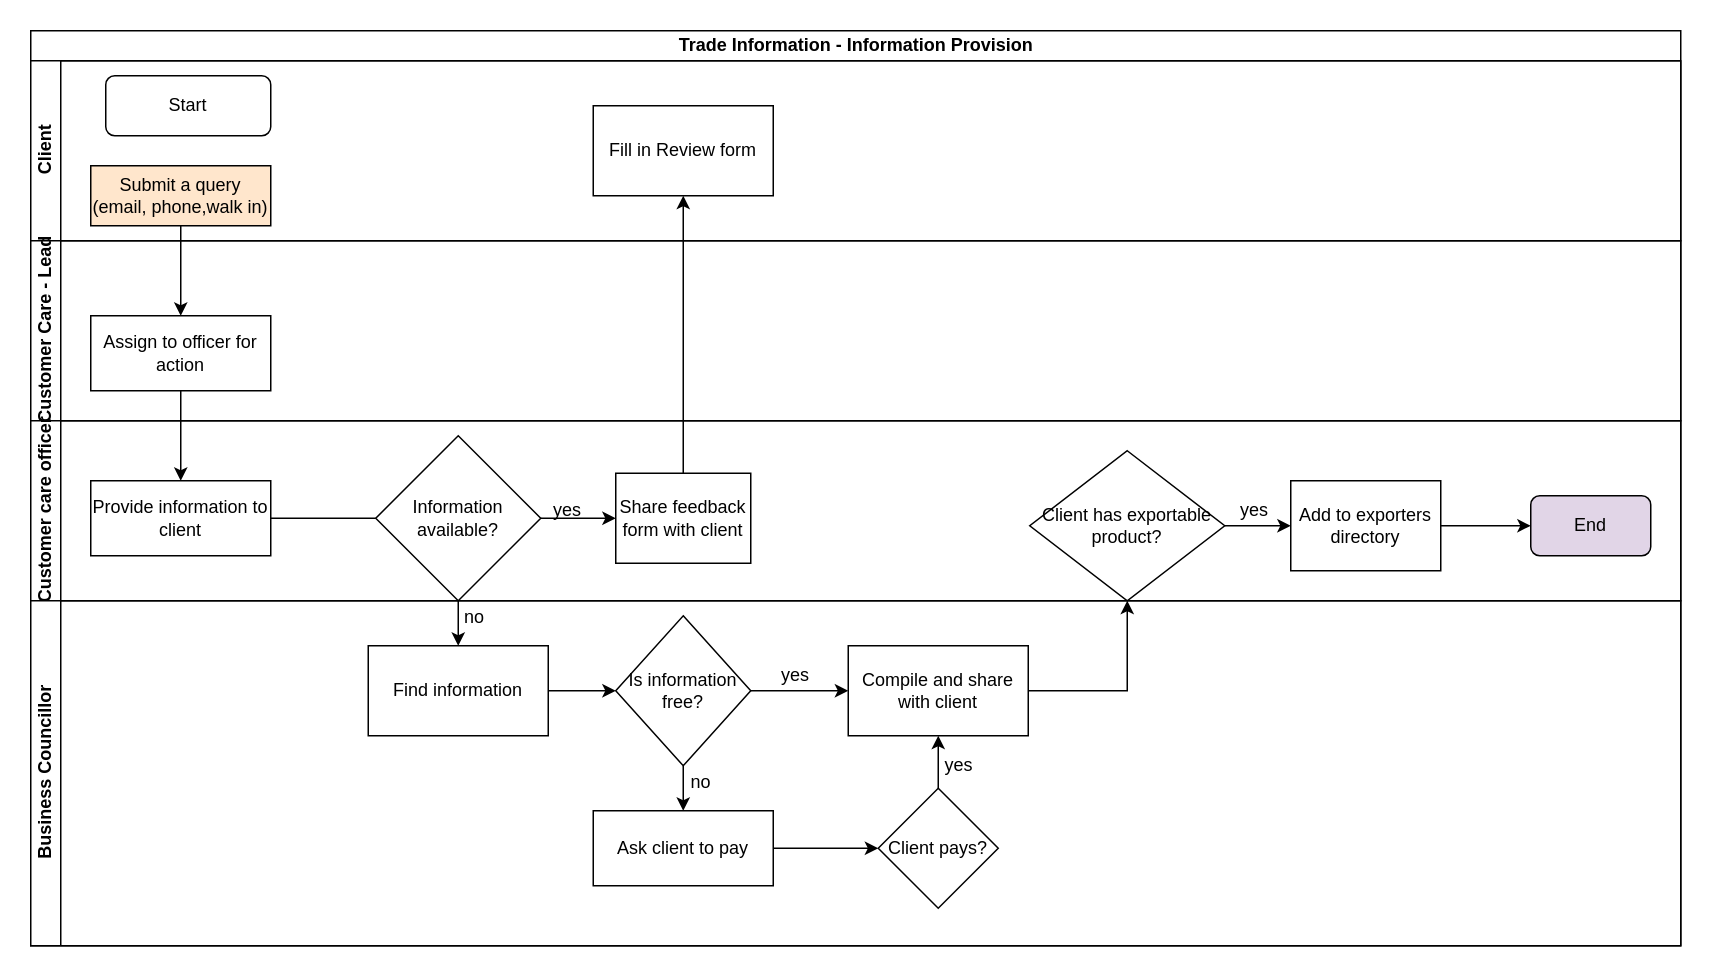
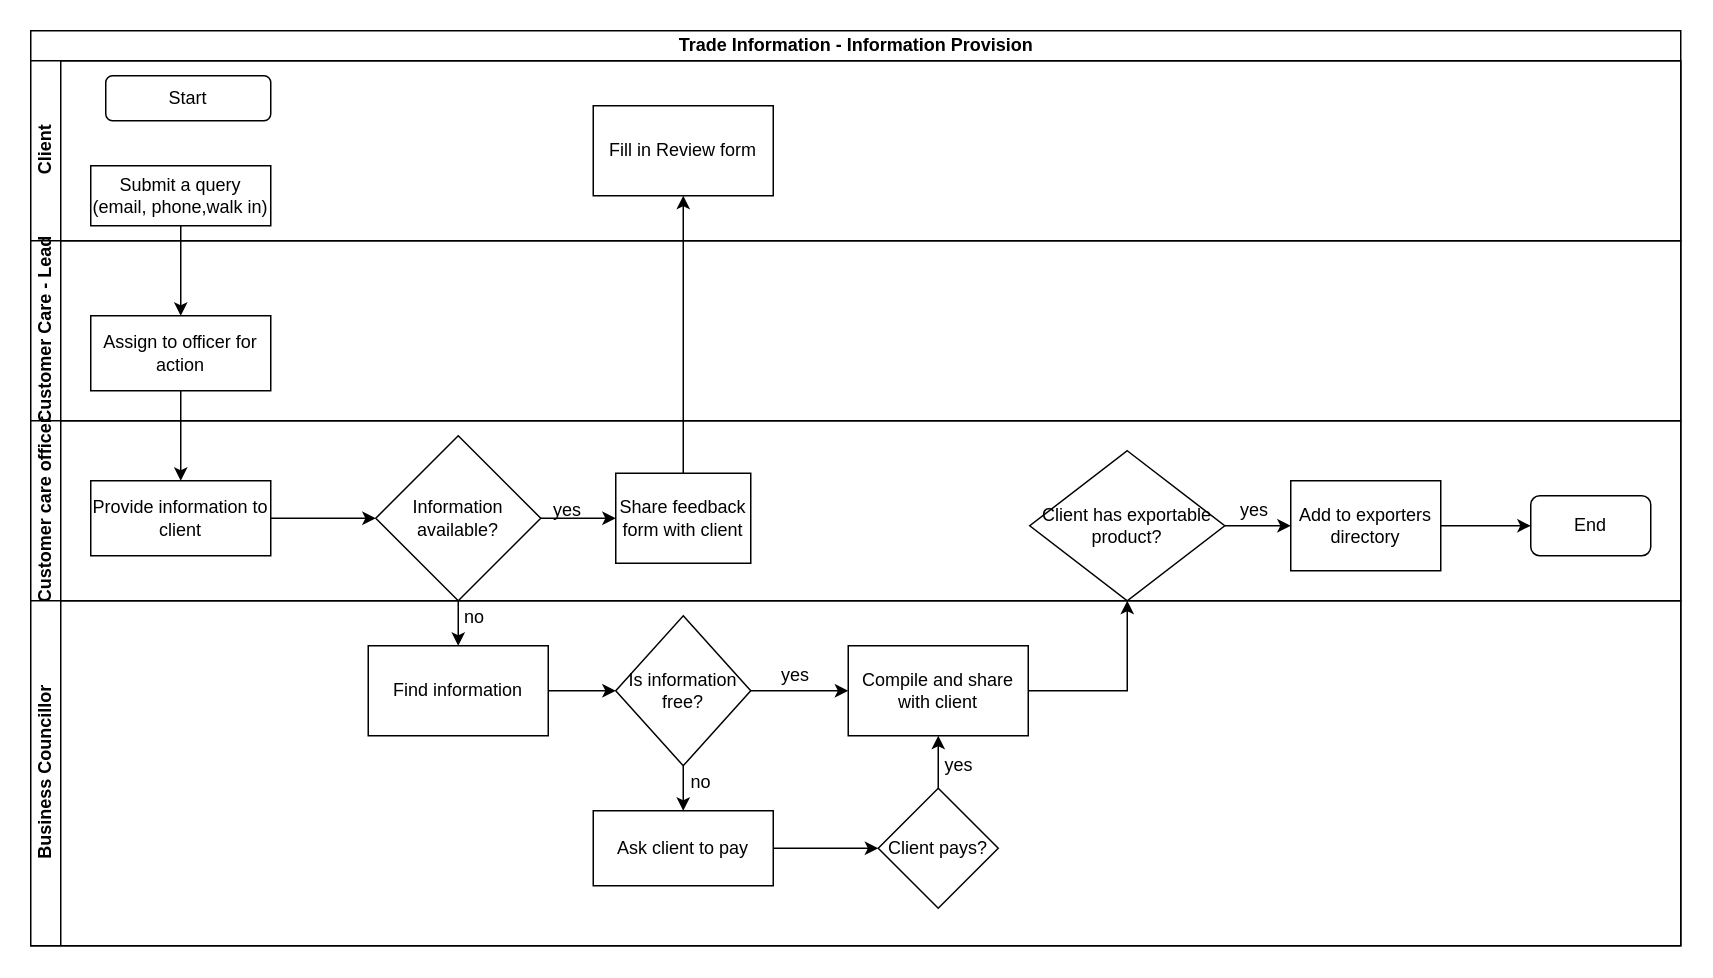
  <mxCell id="0" />
  <mxCell id="1" parent="0" />
  <mxCell id="2" value="Trade Information - Information Provision" style="swimlane;html=1;childLayout=stackLayout;resizeParent=1;resizeParentMax=0;horizontal=1;startSize=20;horizontalStack=0;" vertex="1" parent="1"><mxGeometry x="20" y="20" width="1100" height="610" as="geometry" /></mxCell>
  <mxCell id="3" value="Client" style="swimlane;html=1;startSize=20;horizontal=0;" vertex="1" parent="2"><mxGeometry y="20" width="1100" height="120" as="geometry" /></mxCell>
- <mxCell id="4" value="Start" style="rounded=1;whiteSpace=wrap;html=1;" vertex="1" parent="3"><mxGeometry x="50" y="10" width="110" height="40" as="geometry" /></mxCell>
+ <mxCell id="4" value="Start" style="rounded=1;whiteSpace=wrap;html=1;" vertex="1" parent="3"><mxGeometry x="50" y="10" width="110" height="30" as="geometry" /></mxCell>
  <mxCell id="5" value="Fill in Review form" style="whiteSpace=wrap;html=1;rounded=0;" vertex="1" parent="3"><mxGeometry x="375" y="30" width="120" height="60" as="geometry" /></mxCell>
  <mxCell id="6" value="Customer Care - Lead" style="swimlane;html=1;startSize=20;horizontal=0;" vertex="1" parent="2"><mxGeometry y="140" width="1100" height="120" as="geometry" /></mxCell>
  <mxCell id="7" value="Customer care officer" style="swimlane;html=1;startSize=20;horizontal=0;" vertex="1" parent="2"><mxGeometry y="260" width="1100" height="120" as="geometry" /></mxCell>
  <mxCell id="8" value="yes" style="text;html=1;strokeColor=none;fillColor=none;align=center;verticalAlign=middle;whiteSpace=wrap;rounded=0;" vertex="1" parent="7"><mxGeometry x="338" y="50" width="40" height="20" as="geometry" /></mxCell>
  <mxCell id="9" value="Client has exportable product?" style="rhombus;whiteSpace=wrap;html=1;rounded=0;" vertex="1" parent="7"><mxGeometry x="666" y="20" width="130" height="100" as="geometry" /></mxCell>
- <mxCell id="10" value="End" style="rounded=1;whiteSpace=wrap;html=1;fillColor=#e1d5e7;" vertex="1" parent="7"><mxGeometry x="1000" y="50" width="80" height="40" as="geometry" /></mxCell>
+ <mxCell id="10" value="End" style="rounded=1;whiteSpace=wrap;html=1;" vertex="1" parent="7"><mxGeometry x="1000" y="50" width="80" height="40" as="geometry" /></mxCell>
  <mxCell id="11" value="yes" style="text;html=1;strokeColor=none;fillColor=none;align=center;verticalAlign=middle;whiteSpace=wrap;rounded=0;" vertex="1" parent="7"><mxGeometry x="796" y="50" width="40" height="20" as="geometry" /></mxCell>
  <mxCell id="12" value="Business Councillor" style="swimlane;html=1;startSize=20;horizontal=0;" vertex="1" parent="2"><mxGeometry y="380" width="1100" height="230" as="geometry" /></mxCell>
  <mxCell id="13" value="Find information" style="whiteSpace=wrap;html=1;rounded=0;" vertex="1" parent="12"><mxGeometry x="225" y="30" width="120" height="60" as="geometry" /></mxCell>
  <mxCell id="14" value="no" style="text;html=1;strokeColor=none;fillColor=none;align=center;verticalAlign=middle;whiteSpace=wrap;rounded=0;" vertex="1" parent="12"><mxGeometry x="276" y="1" width="40" height="20" as="geometry" /></mxCell>
  <mxCell id="15" value="yes" style="text;html=1;strokeColor=none;fillColor=none;align=center;verticalAlign=middle;whiteSpace=wrap;rounded=0;" vertex="1" parent="12"><mxGeometry x="490" y="40" width="40" height="20" as="geometry" /></mxCell>
  <mxCell id="16" value="yes" style="text;html=1;strokeColor=none;fillColor=none;align=center;verticalAlign=middle;whiteSpace=wrap;rounded=0;" vertex="1" parent="12"><mxGeometry x="599" y="100" width="40" height="20" as="geometry" /></mxCell>
  <mxCell id="17" value="Client pays?" style="rhombus;whiteSpace=wrap;html=1;rounded=0;" vertex="1" parent="12"><mxGeometry x="565" y="125" width="80" height="80" as="geometry" /></mxCell>
  <mxCell id="18" value="Ask client to pay" style="whiteSpace=wrap;html=1;rounded=0;" vertex="1" parent="12"><mxGeometry x="375" y="140" width="120" height="50" as="geometry" /></mxCell>
  <mxCell id="19" value="" style="edgeStyle=orthogonalEdgeStyle;rounded=0;orthogonalLoop=1;jettySize=auto;html=1;" edge="1" parent="12" source="18" target="17"><mxGeometry relative="1" as="geometry" /></mxCell>
  <mxCell id="20" value="no" style="text;html=1;strokeColor=none;fillColor=none;align=center;verticalAlign=middle;whiteSpace=wrap;rounded=0;" vertex="1" parent="12"><mxGeometry x="427" y="111" width="40" height="20" as="geometry" /></mxCell>
  <mxCell id="21" value="" style="edgeStyle=orthogonalEdgeStyle;rounded=0;orthogonalLoop=1;jettySize=auto;html=1;" edge="1" parent="1" source="22" target="24"><mxGeometry relative="1" as="geometry" /></mxCell>
- <mxCell id="22" value="Submit a query (email, phone,walk in)" style="rounded=0;whiteSpace=wrap;html=1;fillColor=#ffe6cc;" vertex="1" parent="1"><mxGeometry x="60" y="110" width="120" height="40" as="geometry" /></mxCell>
+ <mxCell id="22" value="Submit a query (email, phone,walk in)" style="rounded=0;whiteSpace=wrap;html=1;" vertex="1" parent="1"><mxGeometry x="60" y="110" width="120" height="40" as="geometry" /></mxCell>
  <mxCell id="23" value="" style="edgeStyle=orthogonalEdgeStyle;rounded=0;orthogonalLoop=1;jettySize=auto;html=1;" edge="1" parent="1" source="24" target="26"><mxGeometry relative="1" as="geometry" /></mxCell>
  <mxCell id="24" value="Assign to officer for action" style="whiteSpace=wrap;html=1;rounded=0;" vertex="1" parent="1"><mxGeometry x="60" y="210" width="120" height="50" as="geometry" /></mxCell>
- <mxCell id="25" value="" style="edgeStyle=orthogonalEdgeStyle;rounded=0;orthogonalLoop=1;jettySize=auto;html=1;endArrow=none;" edge="1" parent="1" source="26" target="29"><mxGeometry relative="1" as="geometry" /></mxCell>
+ <mxCell id="25" value="" style="edgeStyle=orthogonalEdgeStyle;rounded=0;orthogonalLoop=1;jettySize=auto;html=1;" edge="1" parent="1" source="26" target="29"><mxGeometry relative="1" as="geometry" /></mxCell>
  <mxCell id="26" value="Provide information to client" style="whiteSpace=wrap;html=1;rounded=0;" vertex="1" parent="1"><mxGeometry x="60" y="320" width="120" height="50" as="geometry" /></mxCell>
  <mxCell id="27" value="" style="edgeStyle=orthogonalEdgeStyle;rounded=0;orthogonalLoop=1;jettySize=auto;html=1;" edge="1" parent="1" source="29" target="31"><mxGeometry relative="1" as="geometry" /></mxCell>
  <mxCell id="28" value="" style="edgeStyle=orthogonalEdgeStyle;rounded=0;orthogonalLoop=1;jettySize=auto;html=1;" edge="1" parent="1" source="29" target="13"><mxGeometry relative="1" as="geometry" /></mxCell>
  <mxCell id="29" value="Information available?" style="rhombus;whiteSpace=wrap;html=1;rounded=0;" vertex="1" parent="1"><mxGeometry x="250" y="290" width="110" height="110" as="geometry" /></mxCell>
  <mxCell id="30" value="" style="edgeStyle=orthogonalEdgeStyle;rounded=0;orthogonalLoop=1;jettySize=auto;html=1;" edge="1" parent="1" source="31" target="5"><mxGeometry relative="1" as="geometry" /></mxCell>
  <mxCell id="31" value="Share feedback form with client" style="whiteSpace=wrap;html=1;rounded=0;" vertex="1" parent="1"><mxGeometry x="410" y="315" width="90" height="60" as="geometry" /></mxCell>
  <mxCell id="32" value="" style="edgeStyle=orthogonalEdgeStyle;rounded=0;orthogonalLoop=1;jettySize=auto;html=1;" edge="1" parent="1" source="34" target="37"><mxGeometry relative="1" as="geometry" /></mxCell>
  <mxCell id="33" value="" style="edgeStyle=orthogonalEdgeStyle;rounded=0;orthogonalLoop=1;jettySize=auto;html=1;" edge="1" parent="1" source="34" target="18"><mxGeometry relative="1" as="geometry" /></mxCell>
  <mxCell id="34" value="Is information free?" style="rhombus;whiteSpace=wrap;html=1;rounded=0;" vertex="1" parent="1"><mxGeometry x="410" y="410" width="90" height="100" as="geometry" /></mxCell>
  <mxCell id="35" value="" style="edgeStyle=orthogonalEdgeStyle;rounded=0;orthogonalLoop=1;jettySize=auto;html=1;" edge="1" parent="1" source="13" target="34"><mxGeometry relative="1" as="geometry" /></mxCell>
  <mxCell id="36" value="" style="edgeStyle=orthogonalEdgeStyle;rounded=0;orthogonalLoop=1;jettySize=auto;html=1;" edge="1" parent="1" source="37" target="9"><mxGeometry relative="1" as="geometry" /></mxCell>
  <mxCell id="37" value="Compile and share with client" style="whiteSpace=wrap;html=1;rounded=0;" vertex="1" parent="1"><mxGeometry x="565" y="430" width="120" height="60" as="geometry" /></mxCell>
  <mxCell id="38" value="" style="endArrow=classic;html=1;exitX=0.5;exitY=0;exitDx=0;exitDy=0;entryX=0.5;entryY=1;entryDx=0;entryDy=0;" edge="1" parent="1" source="17" target="37"><mxGeometry width="50" height="50" relative="1" as="geometry"><mxPoint x="470" y="420" as="sourcePoint" /><mxPoint x="617" y="490" as="targetPoint" /></mxGeometry></mxCell>
  <mxCell id="39" value="Add to exporters directory" style="whiteSpace=wrap;html=1;rounded=0;" vertex="1" parent="1"><mxGeometry x="860" y="320" width="100" height="60" as="geometry" /></mxCell>
  <mxCell id="40" value="" style="edgeStyle=orthogonalEdgeStyle;rounded=0;orthogonalLoop=1;jettySize=auto;html=1;" edge="1" parent="1" source="9" target="39"><mxGeometry relative="1" as="geometry" /></mxCell>
  <mxCell id="41" value="" style="edgeStyle=orthogonalEdgeStyle;rounded=0;orthogonalLoop=1;jettySize=auto;html=1;exitX=1;exitY=0.5;exitDx=0;exitDy=0;entryX=0;entryY=0.5;entryDx=0;entryDy=0;" edge="1" parent="1" source="39" target="10"><mxGeometry relative="1" as="geometry"><mxPoint x="980" y="330" as="sourcePoint" /><mxPoint x="1014" y="330" as="targetPoint" /></mxGeometry></mxCell>
